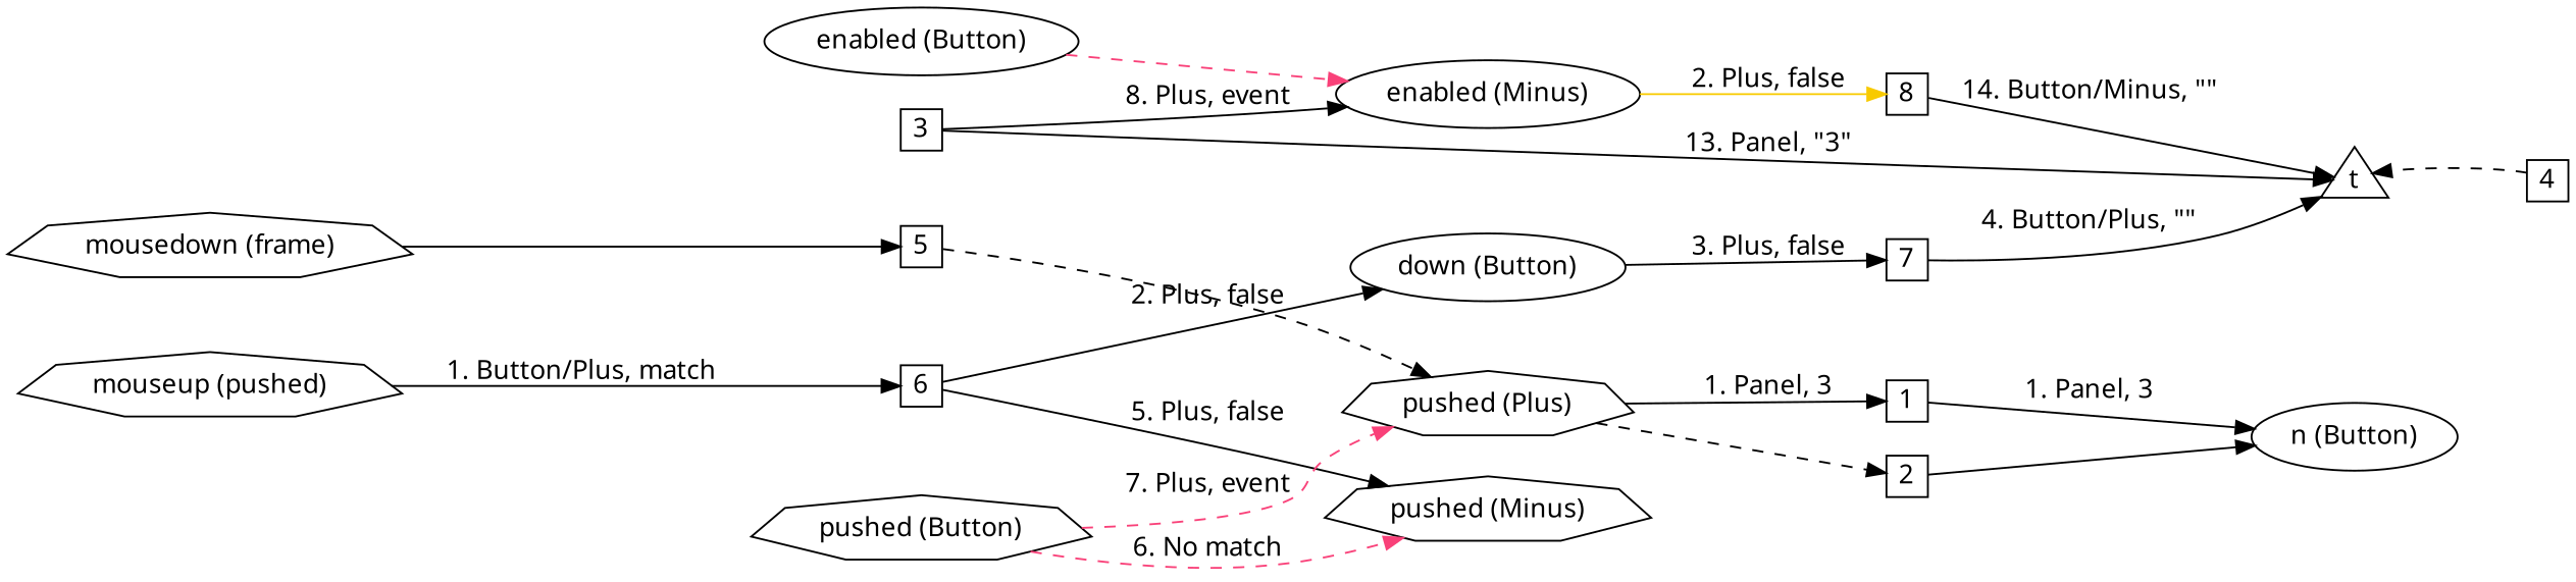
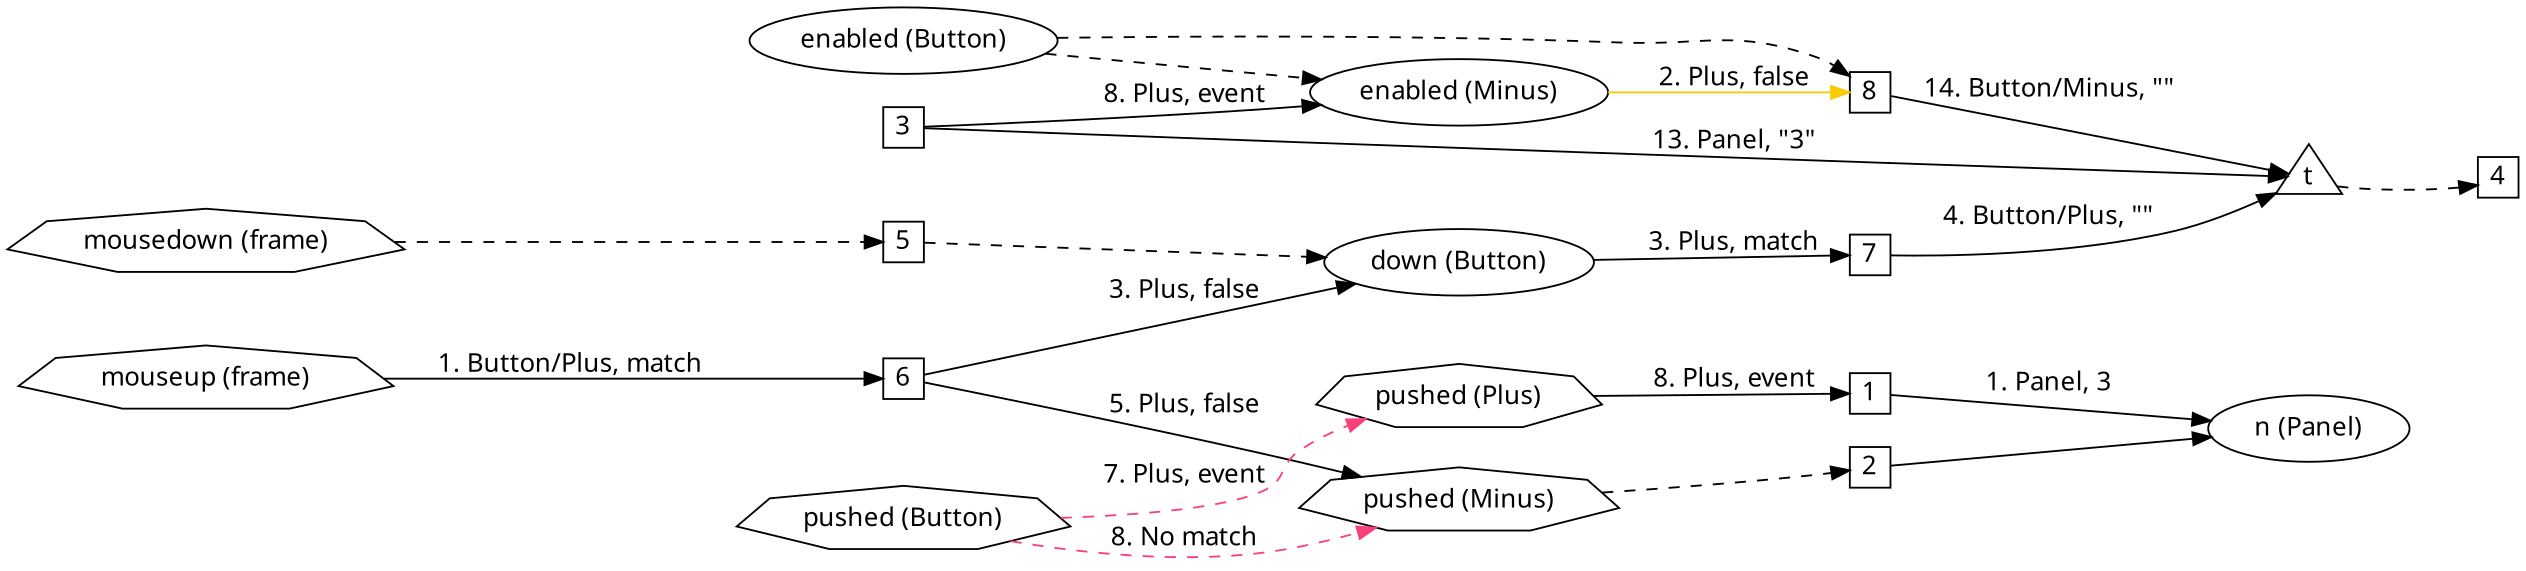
  digraph {
    rankdir=LR
    node [fontname="Avenir Next" shape=square]
    edge [fontname="Avenir Next"]
    t [fixedsize=true shape=triangle width=0.5]
    n2 [label="pushed (Plus)" shape=septagon]
    n3 [fixedsize=true label=1 width=0.3]
-   n4 [label="n (Button)" shape=""]
+   n4 [label="n (Panel)" shape=""]
    n5 [fixedsize=true label=3 width=0.3]
    n6 [label="enabled (Minus)" shape=""]
    n7 [label="pushed (Minus)" shape=septagon]
    n8 [fixedsize=true label=2 width=0.3]
    n9 [fixedsize=true label=8 width=0.3]
    n10 [fixedsize=true label=4 width=0.3]
    n11 [label="mousedown (frame)" shape=septagon]
    n12 [fixedsize=true label=5 width=0.3]
    n13 [label="down (Button)" shape=""]
    n14 [fixedsize=true label=7 width=0.3]
-   n15 [label="mouseup (pushed)" shape=septagon]
+   n15 [label="mouseup (frame)" shape=septagon]
    n16 [fixedsize=true label=6 width=0.3]
    n17 [label="pushed (Button)" shape=septagon]
    n18 [label="enabled (Button)" shape=""]
-   n2 -> n3 [label="1. Panel, 3"]
+   n2 -> n3 [label="8. Plus, event"]
    n3 -> n4 [label="1. Panel, 3"]
    n5 -> t [label="13. Panel, \"3\""]
    n5 -> n6 [label="8. Plus, event"]
    n6 -> n9 [color="#f8ca00" label="2. Plus, false"]
-   n2 -> n8 [style=dashed]
+   n7 -> n8 [style=dashed]
    n8 -> n4 [style=solid]
    n9 -> t [label="14. Button/Minus, \"\""]
-   n10 -> t [style=dashed]
-   n11 -> n12 [style=solid]
-   n12 -> n2 [style=dashed]
-   n13 -> n14 [label="3. Plus, false"]
+   t -> n10 [style=dashed]
+   n11 -> n12 [style=dashed]
+   n12 -> n13 [style=dashed]
+   n13 -> n14 [label="3. Plus, match"]
    n14 -> t [label="4. Button/Plus, \"\""]
    n15 -> n16 [label="1. Button/Plus, match"]
    n16 -> n7 [label="5. Plus, false"]
-   n16 -> n13 [label="2. Plus, false"]
+   n16 -> n13 [label="3. Plus, false"]
    n17 -> n2 [color="#f94179" label="7. Plus, event" style=dashed]
-   n17 -> n7 [color="#f94179" label="6. No match" style=dashed]
-   n18 -> n6 [color="#f94179" style=dashed]
+   n17 -> n7 [color="#f94179" label="8. No match" style=dashed]
+   n18 -> n6 [color=black style=dashed]
+   n18 -> n9 [style=dashed]
  }
